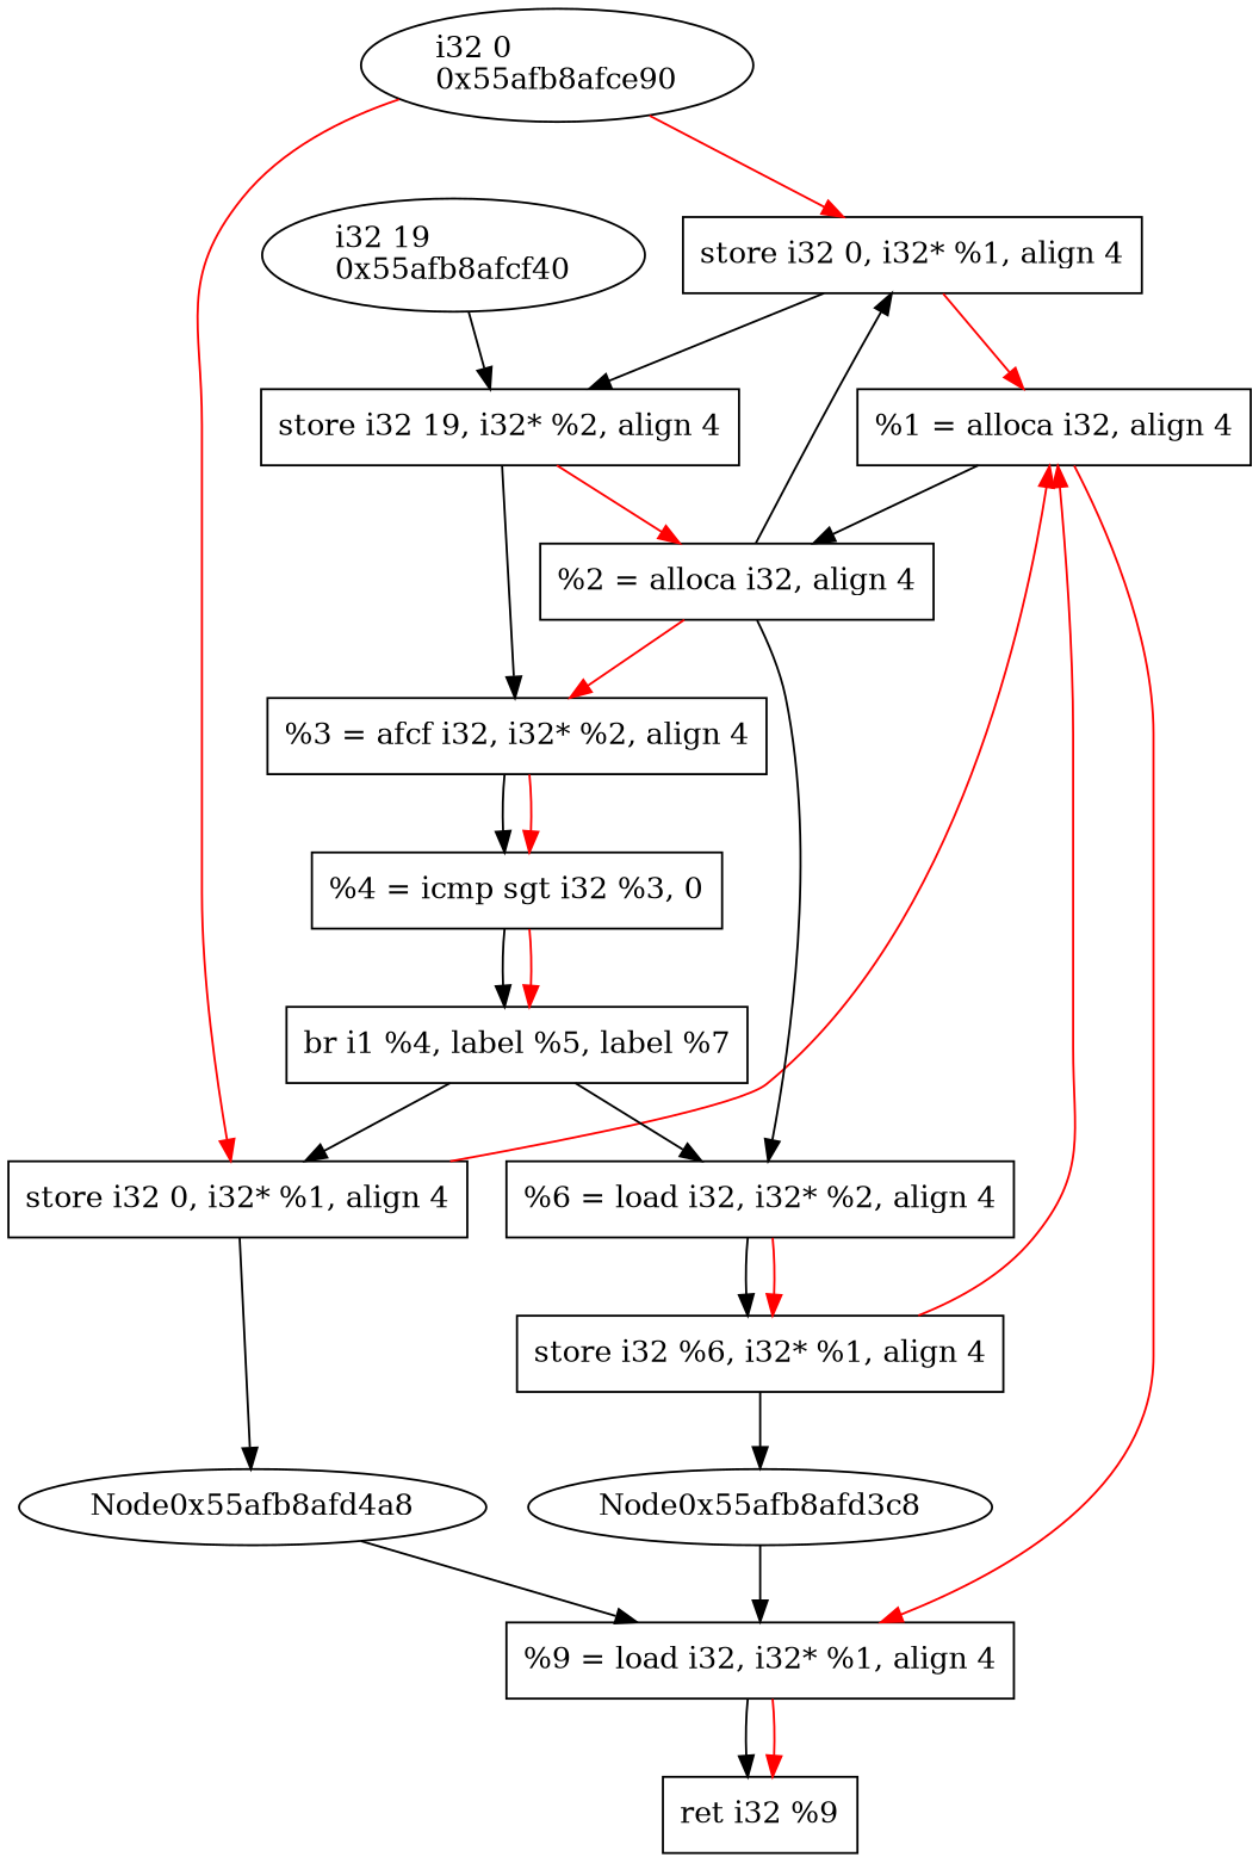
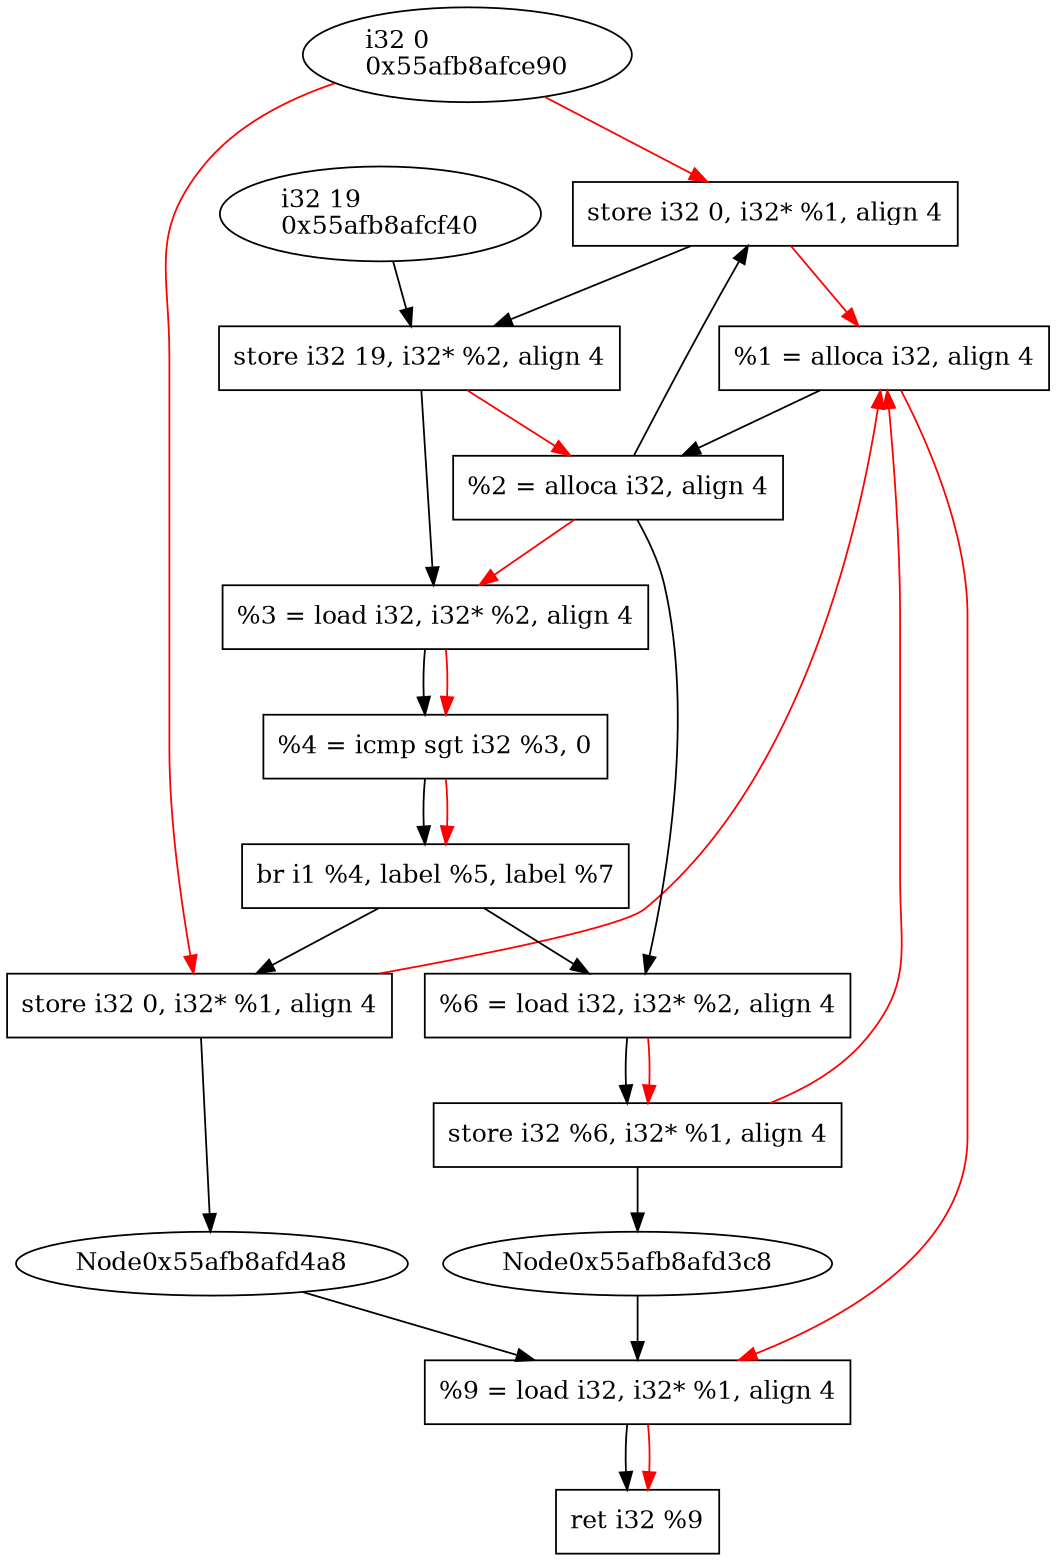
  digraph {
    node [shape=record]
    n1 [label="i32 0\l0x55afb8afce90" shape=ellipse]
    n2 [label="  store i32 0, i32* %1, align 4"]
    n3 [label="  store i32 0, i32* %1, align 4"]
    n4 [label="  %1 = alloca i32, align 4"]
    n5 [label="  store i32 19, i32* %2, align 4"]
    Node0x55afb8afd4a8 [shape=""]
    n7 [label="  %2 = alloca i32, align 4"]
    n8 [label="  %9 = load i32, i32* %1, align 4"]
-   n9 [label="%3 = afcf i32, i32* %2, align 4"]
+   n9 [label="  %3 = load i32, i32* %2, align 4"]
    n10 [label="  %6 = load i32, i32* %2, align 4"]
    n11 [label="  ret i32 %9"]
    n12 [label="i32 19\l0x55afb8afcf40" shape=ellipse]
    n13 [label="  %4 = icmp sgt i32 %3, 0"]
    n14 [label="  store i32 %6, i32* %1, align 4"]
    n15 [label="  br i1 %4, label %5, label %7"]
    Node0x55afb8afd3c8 [shape=""]
    n1 -> n2 [color=red]
    n1 -> n3 [color=red]
    n2 -> n4 [color=red]
    n2 -> n5
    n3 -> n4 [color=red]
    n3 -> Node0x55afb8afd4a8
    n4 -> n7
    n4 -> n8 [color=red]
    n5 -> n7 [color=red]
    n5 -> n9
    Node0x55afb8afd4a8 -> n8
    n7 -> n2
    n7 -> n9 [color=red]
    n7 -> n10 [color=black]
    n8 -> n11
    n8 -> n11 [color=red]
    n9 -> n13
    n9 -> n13 [color=red]
    n10 -> n14
    n10 -> n14 [color=red]
    n12 -> n5 [color=black]
    n13 -> n15
    n13 -> n15 [color=red]
    n14 -> n4 [color=red]
    n14 -> Node0x55afb8afd3c8
    n15 -> n3
    n15 -> n10
    Node0x55afb8afd3c8 -> n8
  }
